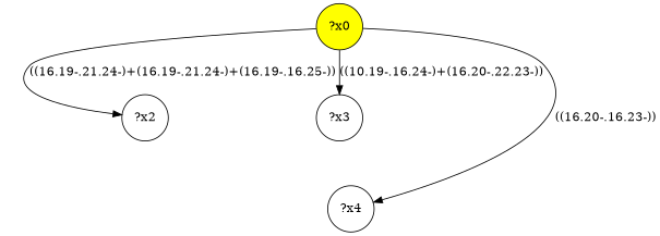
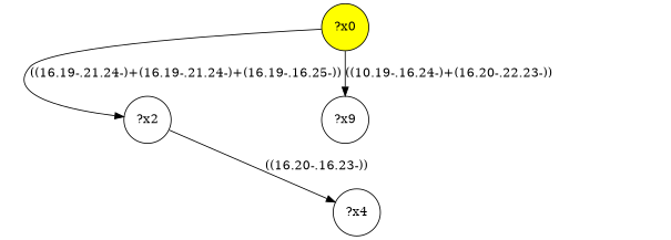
  digraph {
    node [shape=circle]
    n1 [fillcolor=yellow label="?x0" style="filled,"]
    n2 [label="?x2"]
-   n3 [label="?x3"]
+   n3 [label="?x9"]
    n4 [label="?x4"]
    n1 -> n2 [label="((16.19-.21.24-)+(16.19-.21.24-)+(16.19-.16.25-))"]
    n1 -> n3 [label="((10.19-.16.24-)+(16.20-.22.23-))"]
-   n1 -> n4 [label="((16.20-.16.23-))"]
+   n2 -> n4 [label="((16.20-.16.23-))"]
  }
